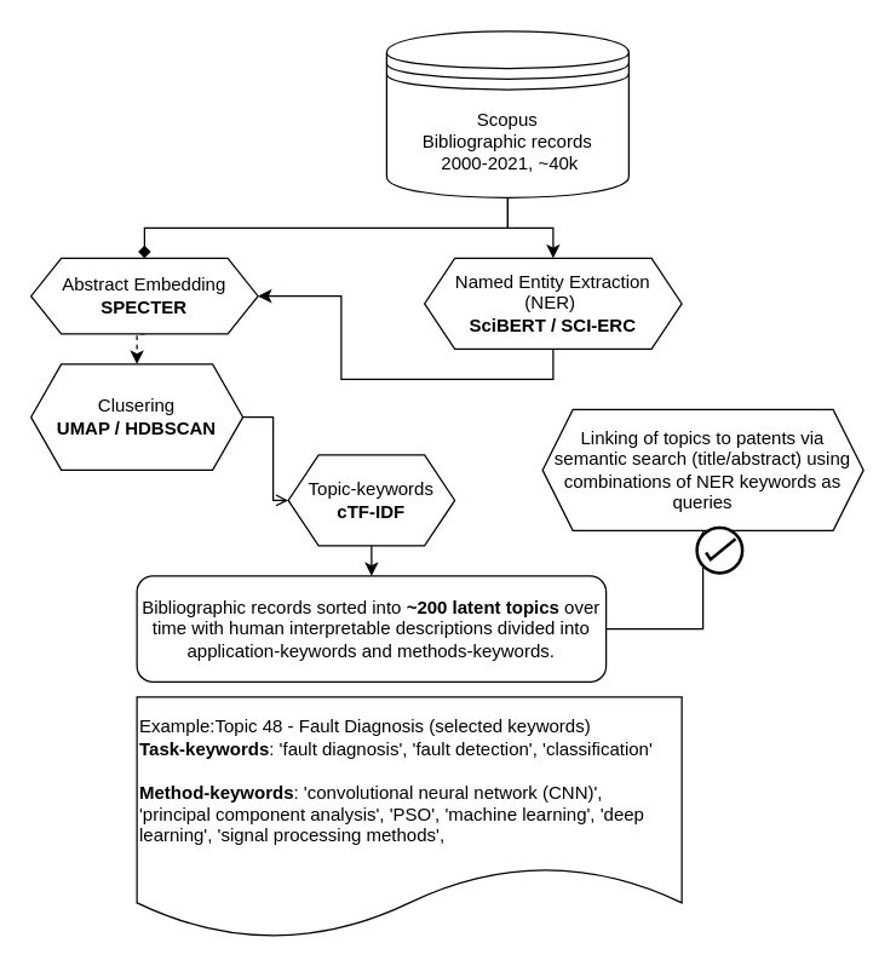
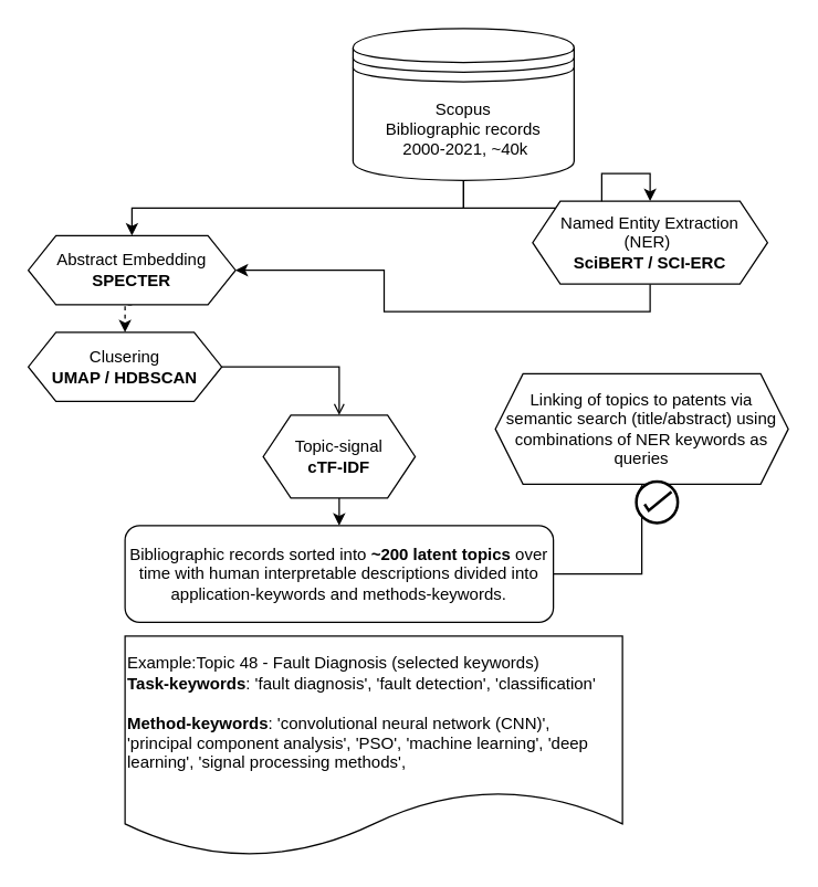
  <mxCell id="0" />
  <mxCell id="1" parent="0" />
- <mxCell id="2" style="edgeStyle=orthogonalEdgeStyle;rounded=0;orthogonalLoop=1;jettySize=auto;html=1;exitX=0.5;exitY=1;exitDx=0;exitDy=0;entryX=0.5;entryY=0;entryDx=0;entryDy=0;endArrow=diamond;" parent="1" source="4" target="6" edge="1"><mxGeometry relative="1" as="geometry" /></mxCell>
+ <mxCell id="2" style="edgeStyle=orthogonalEdgeStyle;rounded=0;orthogonalLoop=1;jettySize=auto;html=1;exitX=0.5;exitY=1;exitDx=0;exitDy=0;entryX=0.5;entryY=0;entryDx=0;entryDy=0;" parent="1" source="4" target="6" edge="1"><mxGeometry relative="1" as="geometry" /></mxCell>
  <mxCell id="3" style="edgeStyle=orthogonalEdgeStyle;rounded=0;orthogonalLoop=1;jettySize=auto;html=1;exitX=0.5;exitY=1;exitDx=0;exitDy=0;" parent="1" source="4" target="8" edge="1"><mxGeometry relative="1" as="geometry" /></mxCell>
  <mxCell id="4" value="Scopus&lt;br&gt;Bibliographic records&lt;br&gt;&amp;nbsp;2000-2021, ~40k" style="shape=datastore;whiteSpace=wrap;html=1;" parent="1" vertex="1"><mxGeometry x="255" y="20" width="160" height="110" as="geometry" /></mxCell>
  <mxCell id="5" style="edgeStyle=orthogonalEdgeStyle;rounded=0;orthogonalLoop=1;jettySize=auto;html=1;exitX=0.5;exitY=1;exitDx=0;exitDy=0;entryX=0.5;entryY=0;entryDx=0;entryDy=0;dashed=1;" parent="1" source="6" target="10" edge="1"><mxGeometry relative="1" as="geometry" /></mxCell>
  <mxCell id="6" value="Abstract Embedding&lt;br&gt;&lt;b&gt;SPECTER&lt;/b&gt;" style="shape=hexagon;perimeter=hexagonPerimeter2;whiteSpace=wrap;html=1;fixedSize=1;" parent="1" vertex="1"><mxGeometry x="20" y="170" width="150" height="50" as="geometry" /></mxCell>
  <mxCell id="7" style="edgeStyle=orthogonalEdgeStyle;rounded=0;orthogonalLoop=1;jettySize=auto;html=1;exitX=0.5;exitY=1;exitDx=0;exitDy=0;" parent="1" source="8" target="6" edge="1"><mxGeometry relative="1" as="geometry" /></mxCell>
- <mxCell id="8" value="Named Entity Extraction (NER)&amp;nbsp;&lt;br&gt;&lt;b&gt;SciBERT /&amp;nbsp;SCI-ERC&lt;/b&gt;" style="shape=hexagon;perimeter=hexagonPerimeter2;whiteSpace=wrap;html=1;fixedSize=1;" parent="1" vertex="1"><mxGeometry x="280" y="170" width="170" height="60" as="geometry" /></mxCell>
+ <mxCell id="8" value="Named Entity Extraction (NER)&amp;nbsp;&lt;br&gt;&lt;b&gt;SciBERT /&amp;nbsp;SCI-ERC&lt;/b&gt;" style="shape=hexagon;perimeter=hexagonPerimeter2;whiteSpace=wrap;html=1;fixedSize=1;" parent="1" vertex="1"><mxGeometry x="385" y="145" width="170" height="60" as="geometry" /></mxCell>
  <mxCell id="9" style="edgeStyle=orthogonalEdgeStyle;rounded=0;orthogonalLoop=1;jettySize=auto;html=1;exitX=1;exitY=0.5;exitDx=0;exitDy=0;endArrow=open;" parent="1" source="10" target="12" edge="1"><mxGeometry relative="1" as="geometry" /></mxCell>
- <mxCell id="10" value="Clusering&lt;br&gt;&lt;b&gt;UMAP / HDBSCAN&lt;/b&gt;" style="shape=hexagon;perimeter=hexagonPerimeter2;whiteSpace=wrap;html=1;fixedSize=1;" parent="1" vertex="1"><mxGeometry x="20" y="240" width="140" height="70" as="geometry" /></mxCell>
+ <mxCell id="10" value="Clusering&lt;br&gt;&lt;b&gt;UMAP / HDBSCAN&lt;/b&gt;" style="shape=hexagon;perimeter=hexagonPerimeter2;whiteSpace=wrap;html=1;fixedSize=1;" parent="1" vertex="1"><mxGeometry x="20" y="240" width="140" height="50" as="geometry" /></mxCell>
  <mxCell id="11" style="edgeStyle=orthogonalEdgeStyle;rounded=0;orthogonalLoop=1;jettySize=auto;html=1;exitX=0.5;exitY=1;exitDx=0;exitDy=0;entryX=0.5;entryY=0;entryDx=0;entryDy=0;" parent="1" source="12" target="14" edge="1"><mxGeometry relative="1" as="geometry" /></mxCell>
- <mxCell id="12" value="Topic-keywords&lt;br&gt;&lt;b&gt;cTF-IDF&lt;/b&gt;" style="shape=hexagon;perimeter=hexagonPerimeter2;whiteSpace=wrap;html=1;fixedSize=1;" parent="1" vertex="1"><mxGeometry x="190" y="300" width="110" height="60" as="geometry" /></mxCell>
+ <mxCell id="12" value="Topic-signal&lt;br&gt;&lt;b&gt;cTF-IDF&lt;/b&gt;" style="shape=hexagon;perimeter=hexagonPerimeter2;whiteSpace=wrap;html=1;fixedSize=1;" parent="1" vertex="1"><mxGeometry x="190" y="300" width="110" height="60" as="geometry" /></mxCell>
  <mxCell id="13" style="edgeStyle=orthogonalEdgeStyle;rounded=0;orthogonalLoop=1;jettySize=auto;html=1;exitX=1;exitY=0.5;exitDx=0;exitDy=0;" parent="1" source="14" target="15" edge="1"><mxGeometry relative="1" as="geometry" /></mxCell>
  <mxCell id="14" value="Bibliographic records sorted into&lt;b&gt; ~200 latent topics&lt;/b&gt; over time with human interpretable descriptions divided into application-keywords and methods-keywords." style="rounded=1;whiteSpace=wrap;html=1;" parent="1" vertex="1"><mxGeometry x="90" y="380" width="310" height="70" as="geometry" /></mxCell>
  <mxCell id="15" value="Linking of topics to patents via semantic search (title/abstract) using combinations of NER keywords as queries" style="shape=hexagon;perimeter=hexagonPerimeter2;whiteSpace=wrap;html=1;fixedSize=1;" parent="1" vertex="1"><mxGeometry x="358" y="270" width="212" height="80" as="geometry" /></mxCell>
  <mxCell id="16" value="" style="html=1;verticalLabelPosition=bottom;align=center;labelBackgroundColor=#ffffff;verticalAlign=top;strokeWidth=2;strokeColor=#000000;shadow=0;dashed=0;shape=mxgraph.ios7.icons.select;" parent="1" vertex="1"><mxGeometry x="460" y="348" width="30" height="30" as="geometry" /></mxCell>
  <mxCell id="17" value="Example:Topic 48 - Fault Diagnosis (selected keywords)&lt;br&gt;&lt;b&gt;Task-keywords&lt;/b&gt;:&amp;nbsp;'fault diagnosis', 'fault detection', 'classification'&lt;br&gt;&lt;br&gt;&lt;b&gt;Method-keywords&lt;/b&gt;: 'convolutional neural network (CNN)',&lt;br&gt;'principal component analysis', 'PSO', 'machine learning', 'deep learning', 'signal processing methods',&amp;nbsp;" style="shape=document;whiteSpace=wrap;html=1;boundedLbl=1;strokeColor=#000000;align=left;" parent="1" vertex="1"><mxGeometry x="90" y="460" width="360" height="160" as="geometry" /></mxCell>
